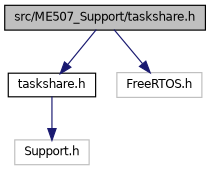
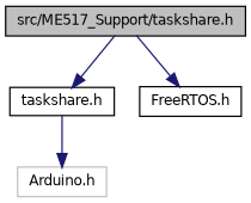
  digraph {
    node [color=black fillcolor=white fontname=Helvetica fontsize=10 shape=record style=filled]
    edge [color=midnightblue fontname=Helvetica fontsize=10 labelfontname=Helvetica labelfontsize=10 style=solid]
-   n1 [fillcolor=grey75 fontcolor=black height=0.2 label="src/ME507_Support/taskshare.h" width=0.4]
+   n1 [fillcolor=grey75 fontcolor=black height=0.2 label="src/ME517_Support/taskshare.h" width=0.4]
    n2 [height=0.2 label="taskshare.h" width=0.4]
-   n3 [color=grey75 height=0.2 label="FreeRTOS.h" width=0.4]
-   n4 [color=grey75 height=0.2 label="Support.h" width=0.4]
+   n3 [height=0.2 label="FreeRTOS.h" width=0.4]
+   n4 [color=grey75 height=0.2 label="Arduino.h" width=0.4]
    n1 -> n2
    n1 -> n3
    n2 -> n4
  }
